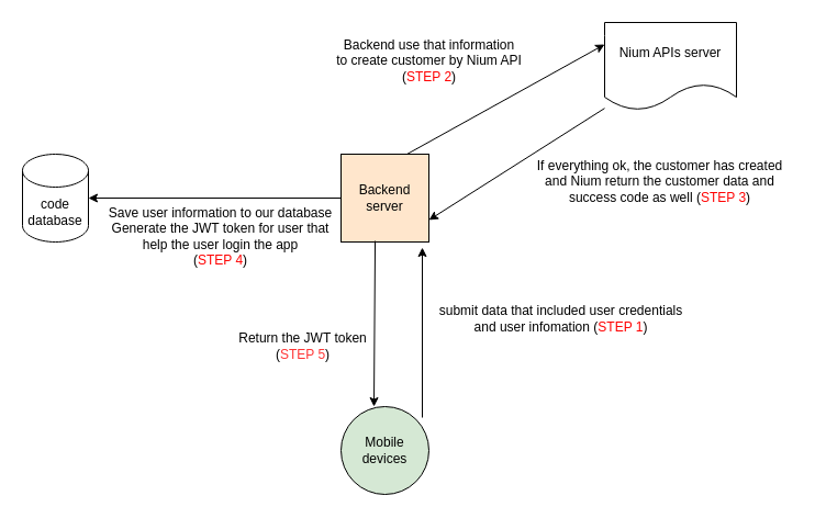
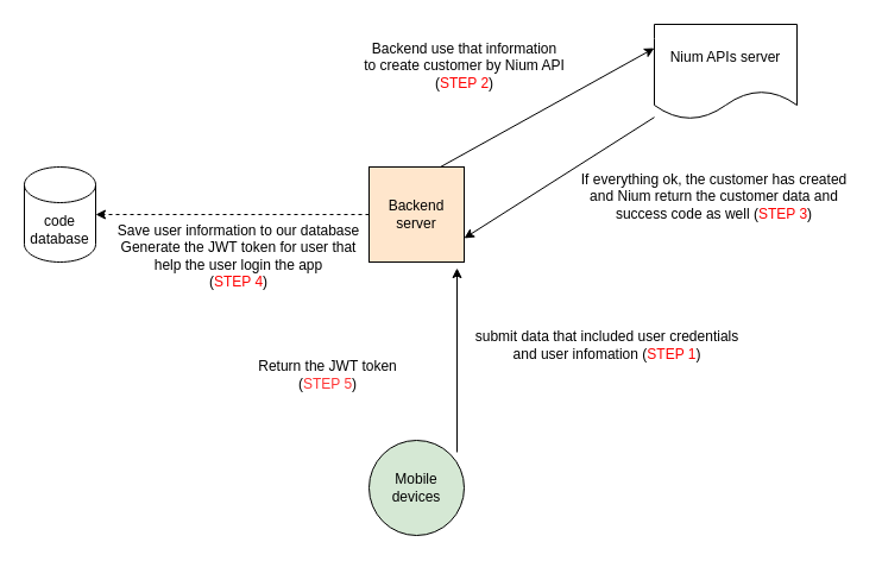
  <mxCell id="0" />
  <mxCell id="1" parent="0" />
  <mxCell id="2" value="Mobile devices" style="ellipse;whiteSpace=wrap;html=1;aspect=fixed;fillColor=#d5e8d4;" vertex="1" parent="1"><mxGeometry x="310" y="370" width="80" height="80" as="geometry" /></mxCell>
  <mxCell id="3" value="Backend server" style="whiteSpace=wrap;html=1;aspect=fixed;fillColor=#ffe6cc;" vertex="1" parent="1"><mxGeometry x="310" y="140" width="80" height="80" as="geometry" /></mxCell>
  <mxCell id="4" value="Nium APIs server" style="shape=document;whiteSpace=wrap;html=1;boundedLbl=1;" vertex="1" parent="1"><mxGeometry x="550" y="20" width="120" height="80" as="geometry" /></mxCell>
  <mxCell id="5" value="" style="endArrow=classic;html=1;rounded=0;entryX=0.925;entryY=1.063;entryDx=0;entryDy=0;entryPerimeter=0;" edge="1" parent="1" target="3"><mxGeometry width="50" height="50" relative="1" as="geometry"><mxPoint x="384" y="380" as="sourcePoint" /><mxPoint x="440" y="210" as="targetPoint" /></mxGeometry></mxCell>
  <mxCell id="6" value="submit data that included user credentials&lt;br&gt;and user infomation (&lt;font color=&quot;#ff0000&quot;&gt;STEP 1&lt;/font&gt;)" style="text;html=1;align=center;verticalAlign=middle;resizable=0;points=[];autosize=1;strokeColor=none;fillColor=none;" vertex="1" parent="1"><mxGeometry x="390" y="275" width="240" height="30" as="geometry" /></mxCell>
  <mxCell id="7" value="" style="endArrow=classic;html=1;rounded=0;exitX=0.75;exitY=0;exitDx=0;exitDy=0;entryX=0;entryY=0.25;entryDx=0;entryDy=0;" edge="1" parent="1" source="3" target="4"><mxGeometry width="50" height="50" relative="1" as="geometry"><mxPoint x="390" y="250" as="sourcePoint" /><mxPoint x="440" y="200" as="targetPoint" /></mxGeometry></mxCell>
  <mxCell id="8" value="Backend use that information&lt;br&gt;to create customer by Nium API&lt;br&gt;(&lt;font color=&quot;#ff0000&quot;&gt;STEP 2&lt;/font&gt;)" style="text;html=1;align=center;verticalAlign=middle;resizable=0;points=[];autosize=1;strokeColor=none;fillColor=none;" vertex="1" parent="1"><mxGeometry x="300" y="30" width="180" height="50" as="geometry" /></mxCell>
  <mxCell id="9" value="" style="endArrow=classic;html=1;rounded=0;entryX=1;entryY=0.75;entryDx=0;entryDy=0;" edge="1" parent="1" source="4" target="3"><mxGeometry width="50" height="50" relative="1" as="geometry"><mxPoint x="390" y="230" as="sourcePoint" /><mxPoint x="440" y="180" as="targetPoint" /></mxGeometry></mxCell>
  <mxCell id="10" value="If everything ok, the customer has created&lt;br&gt;and Nium return the customer data and &lt;br&gt;success code as well (&lt;font color=&quot;#ff0000&quot;&gt;STEP 3&lt;/font&gt;)" style="text;html=1;align=center;verticalAlign=middle;resizable=0;points=[];autosize=1;strokeColor=none;fillColor=none;" vertex="1" parent="1"><mxGeometry x="480" y="140" width="240" height="50" as="geometry" /></mxCell>
  <mxCell id="11" value="code database" style="shape=cylinder3;whiteSpace=wrap;html=1;boundedLbl=1;backgroundOutline=1;size=15;" vertex="1" parent="1"><mxGeometry x="20" y="140" width="60" height="80" as="geometry" /></mxCell>
- <mxCell id="12" value="" style="endArrow=classic;html=1;rounded=0;" edge="1" parent="1" source="3" target="11"><mxGeometry width="50" height="50" relative="1" as="geometry"><mxPoint x="460" y="280" as="sourcePoint" /><mxPoint x="510" y="230" as="targetPoint" /></mxGeometry></mxCell>
+ <mxCell id="12" value="" style="endArrow=classic;html=1;rounded=0;dashed=1;" edge="1" parent="1" source="3" target="11"><mxGeometry width="50" height="50" relative="1" as="geometry"><mxPoint x="460" y="280" as="sourcePoint" /><mxPoint x="510" y="230" as="targetPoint" /></mxGeometry></mxCell>
  <mxCell id="13" value="Save user information to our database&lt;br&gt;Generate the JWT token for user that&lt;br&gt;help the user login the app&lt;br&gt;(&lt;font color=&quot;#ff0000&quot;&gt;STEP 4&lt;/font&gt;)" style="text;html=1;align=center;verticalAlign=middle;resizable=0;points=[];autosize=1;strokeColor=none;fillColor=none;" vertex="1" parent="1"><mxGeometry x="90" y="185" width="220" height="60" as="geometry" /></mxCell>
- <mxCell id="14" value="" style="endArrow=classic;html=1;rounded=0;exitX=0.388;exitY=0.988;exitDx=0;exitDy=0;exitPerimeter=0;entryX=0.375;entryY=0;entryDx=0;entryDy=0;entryPerimeter=0;" edge="1" parent="1" source="3" target="2"><mxGeometry width="50" height="50" relative="1" as="geometry"><mxPoint x="270" y="270" as="sourcePoint" /><mxPoint x="320" y="220" as="targetPoint" /></mxGeometry></mxCell>
  <mxCell id="15" value="Return the JWT token&lt;br&gt;(&lt;font color=&quot;#ff3333&quot;&gt;STEP 5&lt;/font&gt;)" style="text;html=1;align=center;verticalAlign=middle;resizable=0;points=[];autosize=1;strokeColor=none;fillColor=none;" vertex="1" parent="1"><mxGeometry x="210" y="300" width="130" height="30" as="geometry" /></mxCell>
